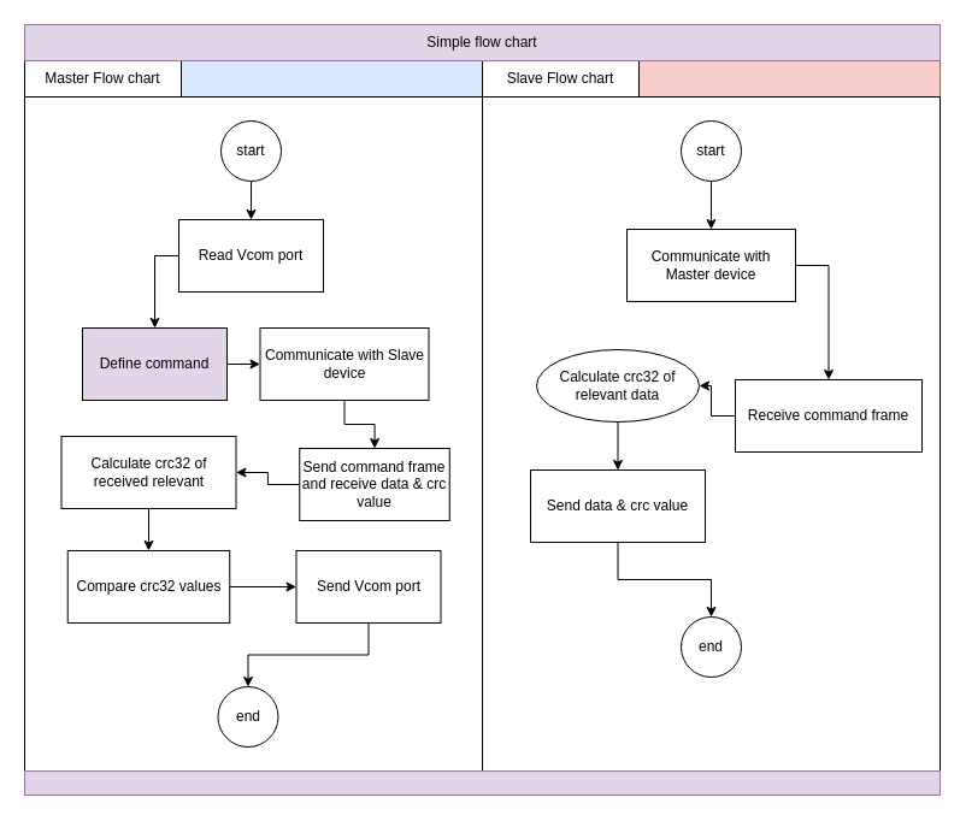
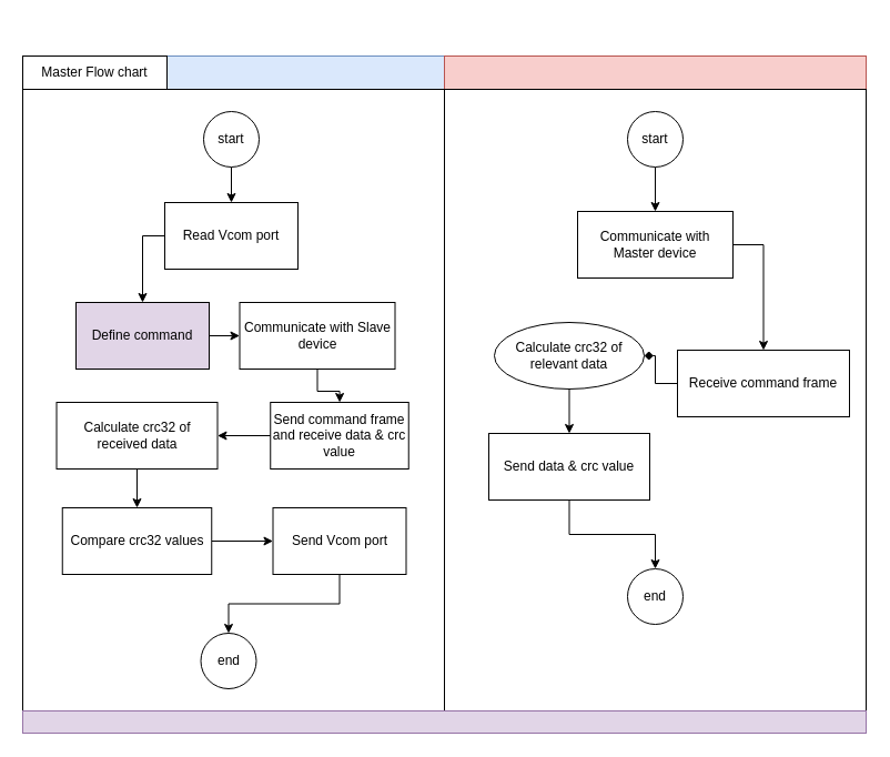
  <mxCell id="0" />
  <mxCell id="1" parent="0" />
  <mxCell id="2" value="" style="whiteSpace=wrap;html=1;fillColor=#dae8fc;strokeColor=#6c8ebf;" vertex="1" parent="1"><mxGeometry x="20" y="50" width="380" height="590" as="geometry" /></mxCell>
  <mxCell id="3" value="" style="whiteSpace=wrap;html=1;fillColor=#f8cecc;strokeColor=#b85450;" vertex="1" parent="1"><mxGeometry x="400" y="50" width="380" height="590" as="geometry" /></mxCell>
  <mxCell id="4" value="Master Flow chart" style="whiteSpace=wrap;html=1;" vertex="1" parent="1"><mxGeometry x="20" y="50" width="130" height="30" as="geometry" /></mxCell>
- <mxCell id="5" value="Slave Flow chart" style="whiteSpace=wrap;html=1;" vertex="1" parent="1"><mxGeometry x="400" y="50" width="130" height="30" as="geometry" /></mxCell>
  <mxCell id="6" value="" style="whiteSpace=wrap;html=1;" vertex="1" parent="1"><mxGeometry x="20" y="80" width="380" height="560" as="geometry" /></mxCell>
  <mxCell id="7" value="" style="whiteSpace=wrap;html=1;" vertex="1" parent="1"><mxGeometry x="400" y="80" width="380" height="560" as="geometry" /></mxCell>
  <mxCell id="8" value="" style="edgeStyle=orthogonalEdgeStyle;rounded=0;orthogonalLoop=1;jettySize=auto;html=1;" edge="1" parent="1" source="9" target="11"><mxGeometry relative="1" as="geometry" /></mxCell>
  <mxCell id="9" value="start" style="ellipse;whiteSpace=wrap;html=1;" vertex="1" parent="1"><mxGeometry x="183" y="100" width="50" height="50" as="geometry" /></mxCell>
  <mxCell id="10" value="" style="edgeStyle=orthogonalEdgeStyle;rounded=0;orthogonalLoop=1;jettySize=auto;html=1;exitX=0;exitY=0.5;exitDx=0;exitDy=0;" edge="1" parent="1" source="11" target="13"><mxGeometry relative="1" as="geometry" /></mxCell>
  <mxCell id="11" value="Read Vcom port" style="whiteSpace=wrap;html=1;" vertex="1" parent="1"><mxGeometry x="148" y="182" width="120" height="60" as="geometry" /></mxCell>
  <mxCell id="12" value="" style="edgeStyle=orthogonalEdgeStyle;rounded=0;orthogonalLoop=1;jettySize=auto;html=1;" edge="1" parent="1" source="13" target="15"><mxGeometry relative="1" as="geometry" /></mxCell>
  <mxCell id="13" value="Define command" style="whiteSpace=wrap;html=1;fillColor=#e1d5e7;" vertex="1" parent="1"><mxGeometry x="68" y="272" width="120" height="60" as="geometry" /></mxCell>
  <mxCell id="14" value="" style="edgeStyle=orthogonalEdgeStyle;rounded=0;orthogonalLoop=1;jettySize=auto;html=1;" edge="1" parent="1" source="15" target="17"><mxGeometry relative="1" as="geometry" /></mxCell>
  <mxCell id="15" value="Communicate with Slave device" style="whiteSpace=wrap;html=1;" vertex="1" parent="1"><mxGeometry x="215.5" y="272" width="140" height="60" as="geometry" /></mxCell>
  <mxCell id="16" value="" style="edgeStyle=orthogonalEdgeStyle;rounded=0;orthogonalLoop=1;jettySize=auto;html=1;" edge="1" parent="1" source="17" target="19"><mxGeometry relative="1" as="geometry" /></mxCell>
- <mxCell id="17" value="Send command frame and receive data &amp;amp; crc value" style="whiteSpace=wrap;html=1;" vertex="1" parent="1"><mxGeometry x="248.25" y="372" width="124.5" height="60" as="geometry" /></mxCell>
+ <mxCell id="17" value="Send command frame and receive data &amp;amp; crc value" style="whiteSpace=wrap;html=1;" vertex="1" parent="1"><mxGeometry x="243.25" y="362" width="124.5" height="60" as="geometry" /></mxCell>
  <mxCell id="18" value="" style="edgeStyle=orthogonalEdgeStyle;rounded=0;orthogonalLoop=1;jettySize=auto;html=1;entryX=0.5;entryY=0;entryDx=0;entryDy=0;" edge="1" parent="1" source="19" target="21"><mxGeometry relative="1" as="geometry" /></mxCell>
- <mxCell id="19" value="Calculate crc32 of received relevant" style="whiteSpace=wrap;html=1;" vertex="1" parent="1"><mxGeometry x="50.5" y="362" width="145" height="60" as="geometry" /></mxCell>
+ <mxCell id="19" value="Calculate crc32 of received data" style="whiteSpace=wrap;html=1;" vertex="1" parent="1"><mxGeometry x="50.5" y="362" width="145" height="60" as="geometry" /></mxCell>
  <mxCell id="20" value="" style="edgeStyle=orthogonalEdgeStyle;rounded=0;orthogonalLoop=1;jettySize=auto;html=1;" edge="1" parent="1" source="21" target="25"><mxGeometry relative="1" as="geometry" /></mxCell>
  <mxCell id="21" value="Compare crc32 values" style="whiteSpace=wrap;html=1;" vertex="1" parent="1"><mxGeometry x="55.75" y="457" width="134.5" height="60" as="geometry" /></mxCell>
  <mxCell id="22" value="end" style="ellipse;whiteSpace=wrap;html=1;" vertex="1" parent="1"><mxGeometry x="180.5" y="570" width="50" height="50" as="geometry" /></mxCell>
- <mxCell id="23" value="Simple flow chart" style="whiteSpace=wrap;html=1;fillColor=#e1d5e7;strokeColor=#9673a6;" vertex="1" parent="1"><mxGeometry x="20" y="20" width="760" height="30" as="geometry" /></mxCell>
  <mxCell id="24" style="edgeStyle=orthogonalEdgeStyle;rounded=0;orthogonalLoop=1;jettySize=auto;html=1;exitX=0.5;exitY=1;exitDx=0;exitDy=0;" edge="1" parent="1" source="25" target="22"><mxGeometry relative="1" as="geometry" /></mxCell>
  <mxCell id="25" value="Send Vcom port" style="whiteSpace=wrap;html=1;" vertex="1" parent="1"><mxGeometry x="245.5" y="457" width="120" height="60" as="geometry" /></mxCell>
  <mxCell id="26" value="" style="whiteSpace=wrap;html=1;fillColor=#e1d5e7;strokeColor=#9673a6;" vertex="1" parent="1"><mxGeometry x="20" y="640" width="760" height="20" as="geometry" /></mxCell>
  <mxCell id="27" value="" style="edgeStyle=orthogonalEdgeStyle;rounded=0;orthogonalLoop=1;jettySize=auto;html=1;" edge="1" parent="1" source="28" target="30"><mxGeometry relative="1" as="geometry" /></mxCell>
  <mxCell id="28" value="start" style="ellipse;whiteSpace=wrap;html=1;" vertex="1" parent="1"><mxGeometry x="565" y="100" width="50" height="50" as="geometry" /></mxCell>
  <mxCell id="29" style="edgeStyle=orthogonalEdgeStyle;rounded=0;orthogonalLoop=1;jettySize=auto;html=1;exitX=1;exitY=0.5;exitDx=0;exitDy=0;" edge="1" parent="1" source="30" target="32"><mxGeometry relative="1" as="geometry" /></mxCell>
  <mxCell id="30" value="Communicate with Master device" style="whiteSpace=wrap;html=1;" vertex="1" parent="1"><mxGeometry x="520" y="190" width="140" height="60" as="geometry" /></mxCell>
- <mxCell id="31" value="" style="edgeStyle=orthogonalEdgeStyle;rounded=0;orthogonalLoop=1;jettySize=auto;html=1;" edge="1" parent="1" source="32" target="34"><mxGeometry relative="1" as="geometry" /></mxCell>
+ <mxCell id="31" value="" style="edgeStyle=orthogonalEdgeStyle;rounded=0;orthogonalLoop=1;jettySize=auto;html=1;endArrow=diamond;" edge="1" parent="1" source="32" target="34"><mxGeometry relative="1" as="geometry" /></mxCell>
  <mxCell id="32" value="Receive command frame" style="whiteSpace=wrap;html=1;" vertex="1" parent="1"><mxGeometry x="610" y="315" width="155" height="60" as="geometry" /></mxCell>
  <mxCell id="33" value="" style="edgeStyle=orthogonalEdgeStyle;rounded=0;orthogonalLoop=1;jettySize=auto;html=1;" edge="1" parent="1" source="34" target="36"><mxGeometry relative="1" as="geometry" /></mxCell>
  <mxCell id="34" value="Calculate crc32 of relevant data" style="ellipse;whiteSpace=wrap;html=1;" vertex="1" parent="1"><mxGeometry x="445" y="290" width="135" height="60" as="geometry" /></mxCell>
  <mxCell id="35" style="edgeStyle=orthogonalEdgeStyle;rounded=0;orthogonalLoop=1;jettySize=auto;html=1;" edge="1" parent="1" source="36" target="37"><mxGeometry relative="1" as="geometry" /></mxCell>
  <mxCell id="36" value="Send data &amp;amp; crc value" style="whiteSpace=wrap;html=1;" vertex="1" parent="1"><mxGeometry x="440" y="390" width="145" height="60" as="geometry" /></mxCell>
  <mxCell id="37" value="end" style="ellipse;whiteSpace=wrap;html=1;" vertex="1" parent="1"><mxGeometry x="565" y="512" width="50" height="50" as="geometry" /></mxCell>
